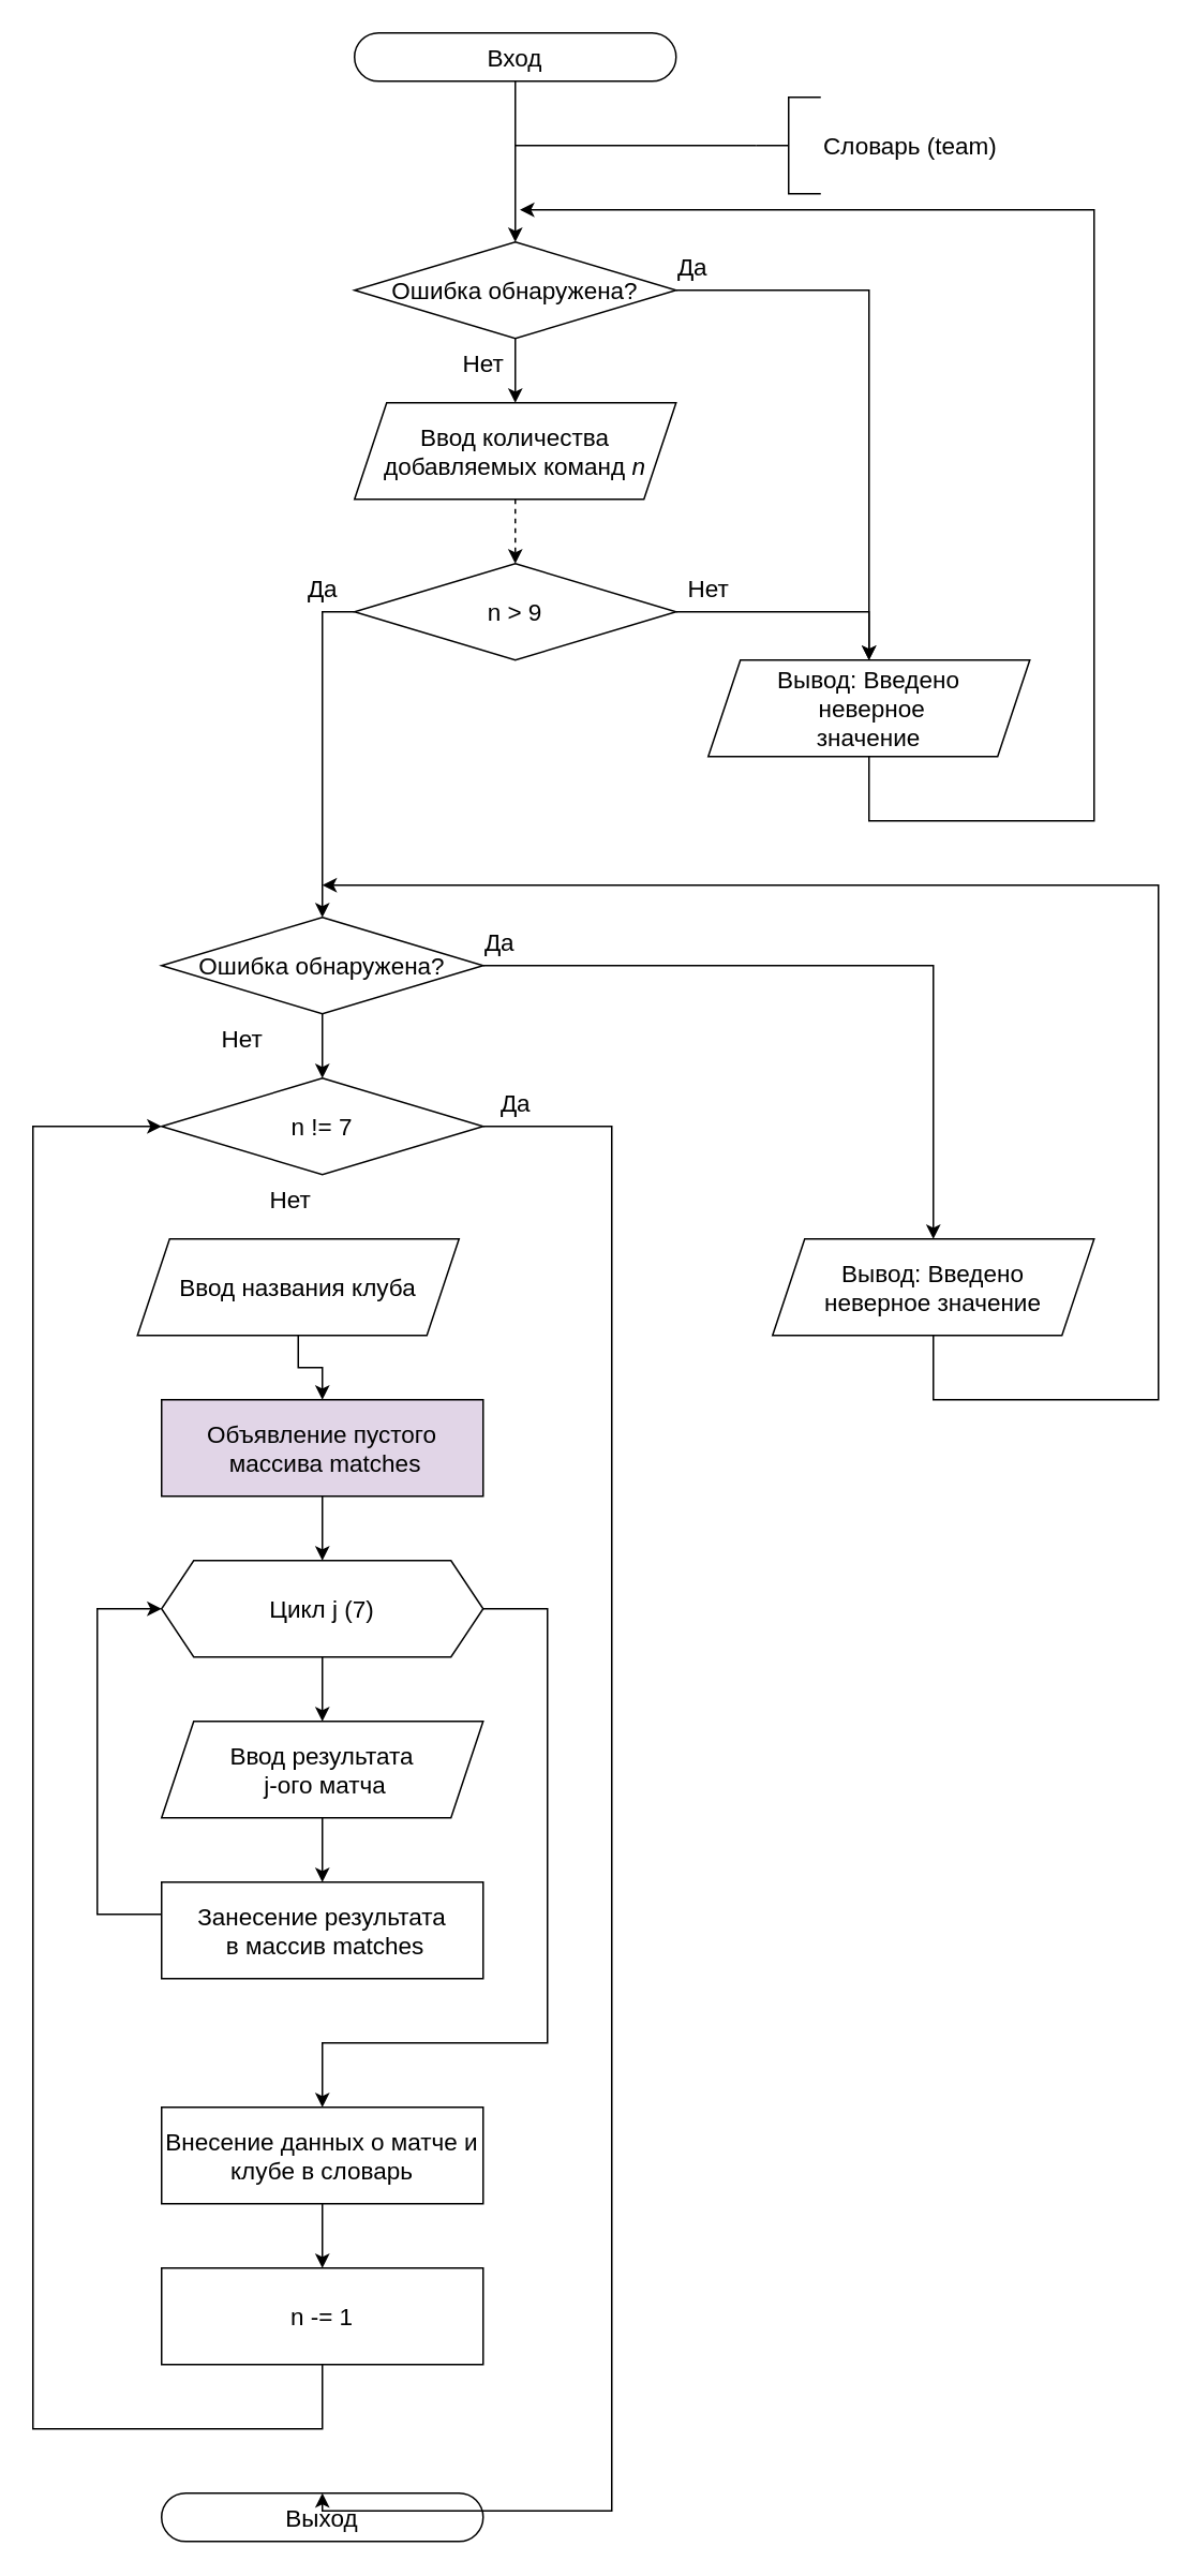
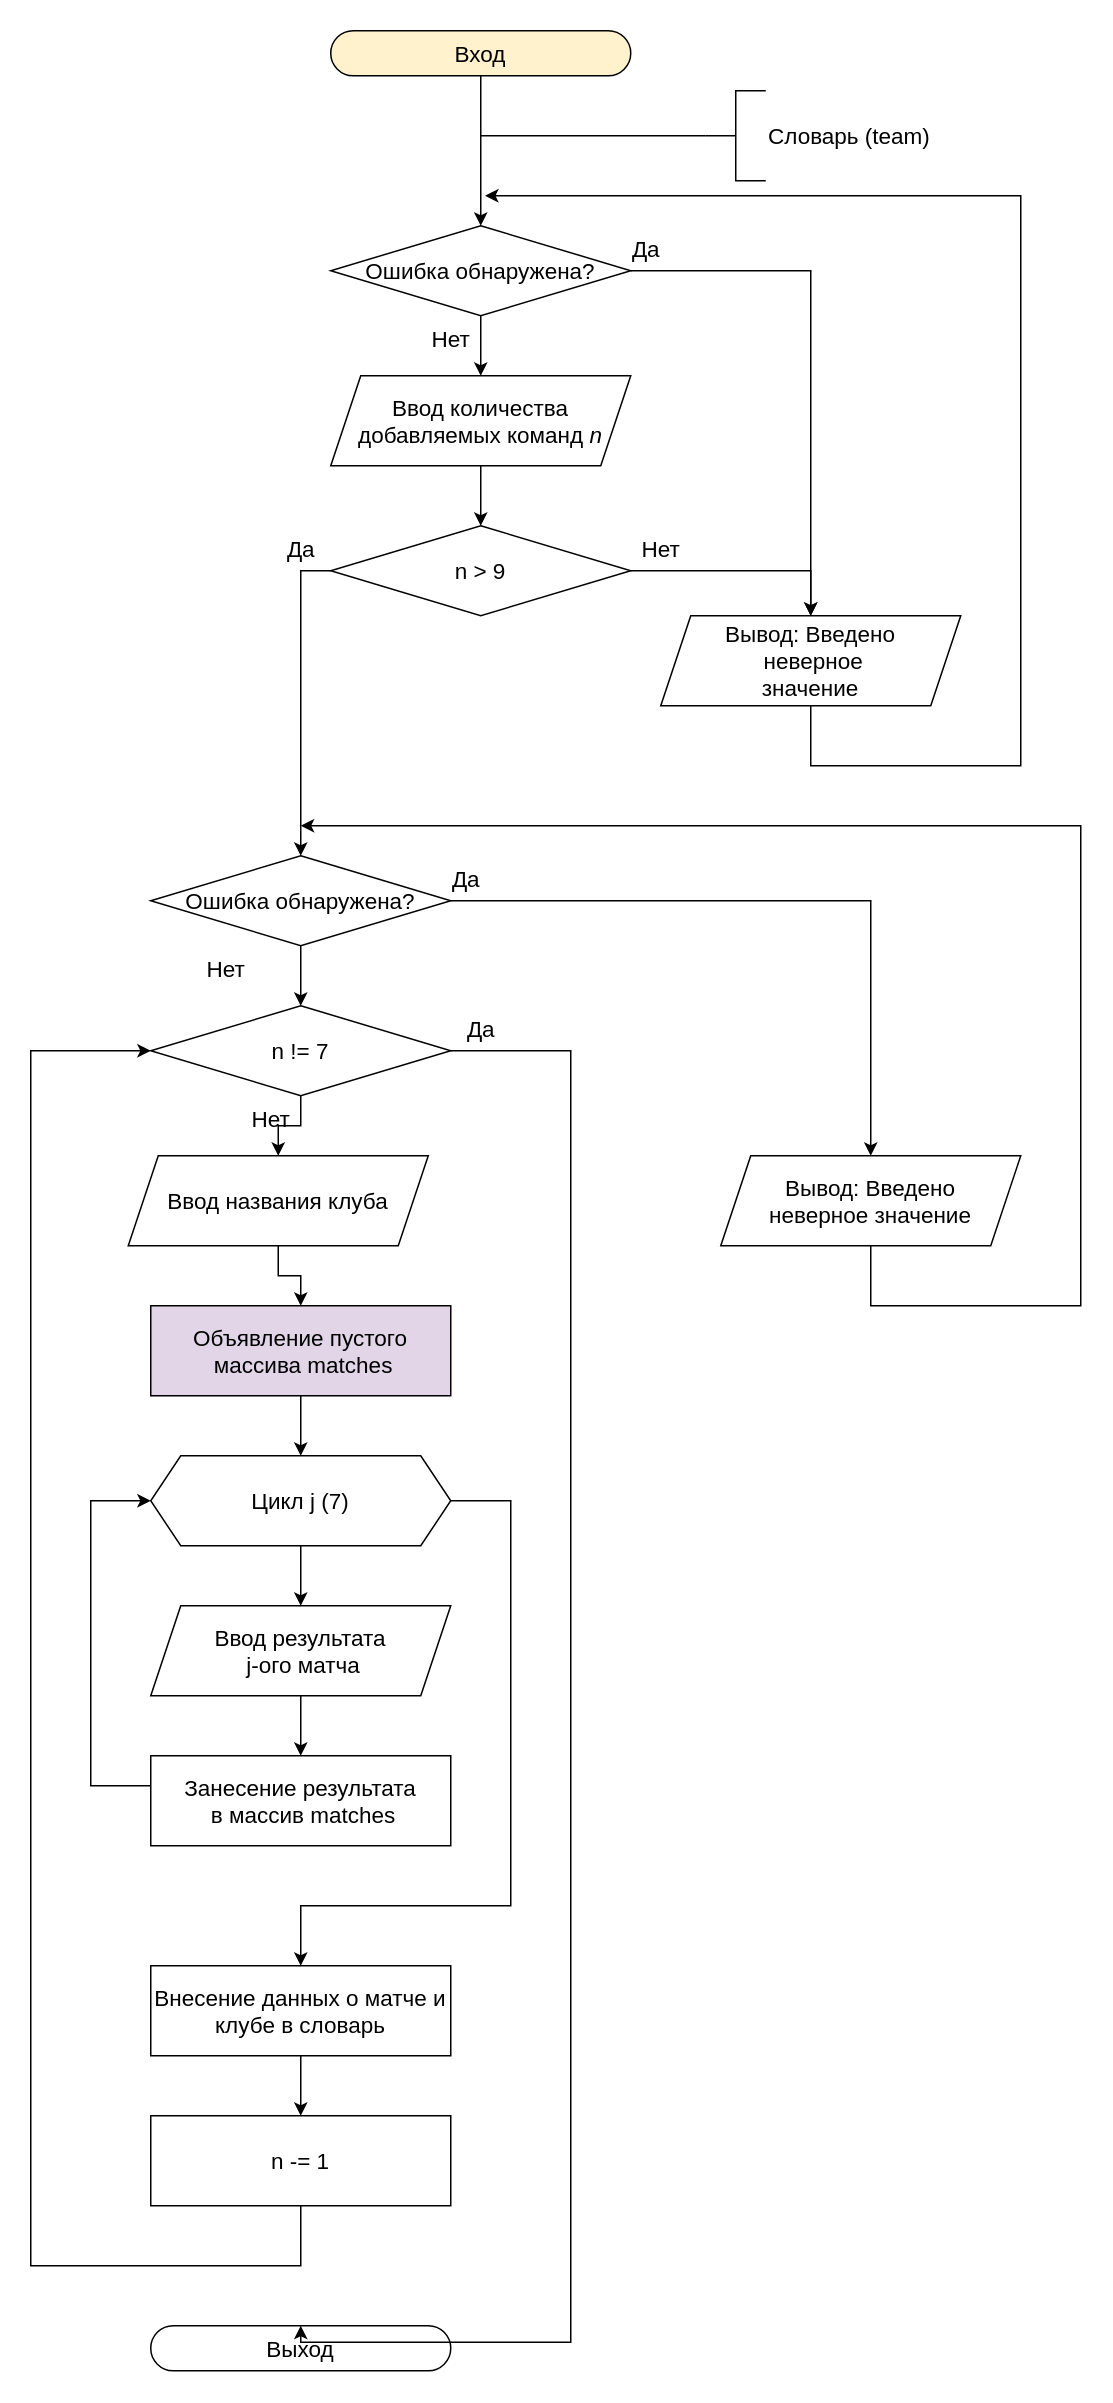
  <mxCell id="0" />
  <mxCell id="1" parent="0" />
  <mxCell id="2" style="edgeStyle=orthogonalEdgeStyle;rounded=0;orthogonalLoop=1;jettySize=auto;html=1;entryX=0.5;entryY=0;entryDx=0;entryDy=0;fontSize=15;" edge="1" parent="1" source="3" target="16"><mxGeometry relative="1" as="geometry" /></mxCell>
- <mxCell id="3" value="Вход" style="rounded=1;whiteSpace=wrap;html=1;arcSize=50;fontSize=15;" vertex="1" parent="1"><mxGeometry x="220" y="20" width="200" height="30" as="geometry" /></mxCell>
+ <mxCell id="3" value="Вход" style="rounded=1;whiteSpace=wrap;html=1;arcSize=50;fontSize=15;fillColor=#fff2cc;" vertex="1" parent="1"><mxGeometry x="220" y="20" width="200" height="30" as="geometry" /></mxCell>
  <mxCell id="4" style="edgeStyle=orthogonalEdgeStyle;rounded=0;orthogonalLoop=1;jettySize=auto;html=1;endArrow=none;endFill=0;fontSize=15;" edge="1" parent="1" source="5"><mxGeometry relative="1" as="geometry"><mxPoint x="320" y="90" as="targetPoint" /><Array as="points"><mxPoint x="400" y="90" /><mxPoint x="400" y="90" /></Array></mxGeometry></mxCell>
  <mxCell id="5" value="Словарь (team)" style="strokeWidth=1;html=1;shape=mxgraph.flowchart.annotation_2;align=left;labelPosition=right;pointerEvents=1;fontSize=15;" vertex="1" parent="1"><mxGeometry x="470" y="60" width="40" height="60" as="geometry" /></mxCell>
  <mxCell id="6" value="Выход" style="rounded=1;whiteSpace=wrap;html=1;arcSize=50;fontSize=15;" vertex="1" parent="1"><mxGeometry x="100" y="1550" width="200" height="30" as="geometry" /></mxCell>
  <mxCell id="7" style="edgeStyle=orthogonalEdgeStyle;rounded=0;orthogonalLoop=1;jettySize=auto;html=1;entryX=0.5;entryY=0;entryDx=0;entryDy=0;" edge="1" parent="1"><mxGeometry relative="1" as="geometry"><mxPoint x="320" y="310" as="sourcePoint" /></mxGeometry></mxCell>
  <mxCell id="8" style="edgeStyle=orthogonalEdgeStyle;rounded=0;orthogonalLoop=1;jettySize=auto;html=1;entryX=0.5;entryY=0;entryDx=0;entryDy=0;" edge="1" parent="1"><mxGeometry relative="1" as="geometry"><mxPoint x="320" y="410" as="sourcePoint" /></mxGeometry></mxCell>
  <mxCell id="9" style="edgeStyle=orthogonalEdgeStyle;rounded=0;orthogonalLoop=1;jettySize=auto;html=1;entryX=0.5;entryY=0;entryDx=0;entryDy=0;" edge="1" parent="1"><mxGeometry relative="1" as="geometry"><mxPoint x="320" y="510" as="sourcePoint" /></mxGeometry></mxCell>
  <mxCell id="10" style="edgeStyle=orthogonalEdgeStyle;rounded=0;orthogonalLoop=1;jettySize=auto;html=1;" edge="1" parent="1"><mxGeometry relative="1" as="geometry"><mxPoint x="320" y="610" as="sourcePoint" /></mxGeometry></mxCell>
  <mxCell id="11" style="edgeStyle=orthogonalEdgeStyle;rounded=0;orthogonalLoop=1;jettySize=auto;html=1;entryX=0.5;entryY=0;entryDx=0;entryDy=0;" edge="1" parent="1"><mxGeometry relative="1" as="geometry"><mxPoint x="320" y="710" as="sourcePoint" /></mxGeometry></mxCell>
  <mxCell id="12" style="edgeStyle=orthogonalEdgeStyle;rounded=0;orthogonalLoop=1;jettySize=auto;html=1;entryX=0.5;entryY=0;entryDx=0;entryDy=0;" edge="1" parent="1"><mxGeometry relative="1" as="geometry"><mxPoint x="320" y="810" as="sourcePoint" /></mxGeometry></mxCell>
  <mxCell id="13" style="edgeStyle=orthogonalEdgeStyle;rounded=0;orthogonalLoop=1;jettySize=auto;html=1;entryX=0;entryY=0.5;entryDx=0;entryDy=0;" edge="1" parent="1"><mxGeometry relative="1" as="geometry"><mxPoint x="220" y="680" as="targetPoint" /><Array as="points"><mxPoint x="320" y="930" /><mxPoint x="180" y="930" /><mxPoint x="180" y="680" /></Array></mxGeometry></mxCell>
  <mxCell id="14" style="edgeStyle=orthogonalEdgeStyle;rounded=0;orthogonalLoop=1;jettySize=auto;html=1;exitX=1;exitY=0.5;exitDx=0;exitDy=0;fontSize=15;" edge="1" parent="1" source="16" target="24"><mxGeometry relative="1" as="geometry" /></mxCell>
  <mxCell id="15" style="edgeStyle=orthogonalEdgeStyle;rounded=0;orthogonalLoop=1;jettySize=auto;html=1;entryX=0.5;entryY=0;entryDx=0;entryDy=0;fontSize=15;" edge="1" parent="1" source="16" target="18"><mxGeometry relative="1" as="geometry" /></mxCell>
  <mxCell id="16" value="Ошибка обнаружена?" style="rhombus;whiteSpace=wrap;html=1;fontSize=15;" vertex="1" parent="1"><mxGeometry x="220" y="150" width="200" height="60" as="geometry" /></mxCell>
- <mxCell id="17" style="edgeStyle=orthogonalEdgeStyle;rounded=0;orthogonalLoop=1;jettySize=auto;html=1;entryX=0.5;entryY=0;entryDx=0;entryDy=0;fontSize=15;dashed=1;" edge="1" parent="1" source="18" target="22"><mxGeometry relative="1" as="geometry" /></mxCell>
+ <mxCell id="17" style="edgeStyle=orthogonalEdgeStyle;rounded=0;orthogonalLoop=1;jettySize=auto;html=1;entryX=0.5;entryY=0;entryDx=0;entryDy=0;fontSize=15;" edge="1" parent="1" source="18" target="22"><mxGeometry relative="1" as="geometry" /></mxCell>
  <mxCell id="18" value="Ввод количества&lt;br style=&quot;font-size: 15px;&quot;&gt;добавляемых команд &lt;i style=&quot;font-size: 15px;&quot;&gt;n&lt;/i&gt;" style="shape=parallelogram;perimeter=parallelogramPerimeter;whiteSpace=wrap;html=1;fixedSize=1;fontSize=15;" vertex="1" parent="1"><mxGeometry x="220" y="250" width="200" height="60" as="geometry" /></mxCell>
  <mxCell id="19" value="Нет" style="text;html=1;align=center;verticalAlign=middle;resizable=0;points=[];autosize=1;strokeColor=none;fillColor=none;fontSize=15;" vertex="1" parent="1"><mxGeometry x="275" y="210" width="50" height="30" as="geometry" /></mxCell>
  <mxCell id="20" style="edgeStyle=orthogonalEdgeStyle;rounded=0;orthogonalLoop=1;jettySize=auto;html=1;entryX=0.5;entryY=0;entryDx=0;entryDy=0;fontSize=15;" edge="1" parent="1" source="22" target="24"><mxGeometry relative="1" as="geometry" /></mxCell>
  <mxCell id="21" style="edgeStyle=orthogonalEdgeStyle;rounded=0;orthogonalLoop=1;jettySize=auto;html=1;entryX=0.5;entryY=0;entryDx=0;entryDy=0;exitX=0;exitY=0.5;exitDx=0;exitDy=0;fontSize=15;" edge="1" parent="1" source="22" target="29"><mxGeometry relative="1" as="geometry" /></mxCell>
  <mxCell id="22" value="n &amp;gt; 9" style="rhombus;whiteSpace=wrap;html=1;fontSize=15;" vertex="1" parent="1"><mxGeometry x="220" y="350" width="200" height="60" as="geometry" /></mxCell>
  <mxCell id="23" style="edgeStyle=orthogonalEdgeStyle;rounded=0;orthogonalLoop=1;jettySize=auto;html=1;exitX=0.5;exitY=1;exitDx=0;exitDy=0;fontSize=15;" edge="1" parent="1" source="24"><mxGeometry relative="1" as="geometry"><mxPoint x="322.857" y="130" as="targetPoint" /><Array as="points"><mxPoint x="540" y="510" /><mxPoint x="680" y="510" /><mxPoint x="680" y="130" /></Array></mxGeometry></mxCell>
  <mxCell id="24" value="Вывод: Введено&lt;br style=&quot;font-size: 15px;&quot;&gt;&amp;nbsp;неверное&lt;br style=&quot;font-size: 15px;&quot;&gt;значение" style="shape=parallelogram;perimeter=parallelogramPerimeter;whiteSpace=wrap;html=1;fixedSize=1;fontSize=15;" vertex="1" parent="1"><mxGeometry x="440" y="410" width="200" height="60" as="geometry" /></mxCell>
  <mxCell id="25" value="Да" style="text;html=1;align=center;verticalAlign=middle;resizable=0;points=[];autosize=1;strokeColor=none;fillColor=none;fontSize=15;" vertex="1" parent="1"><mxGeometry x="410" y="150" width="40" height="30" as="geometry" /></mxCell>
  <mxCell id="26" value="Нет" style="text;html=1;align=center;verticalAlign=middle;resizable=0;points=[];autosize=1;strokeColor=none;fillColor=none;fontSize=15;" vertex="1" parent="1"><mxGeometry x="415" y="350" width="50" height="30" as="geometry" /></mxCell>
  <mxCell id="27" value="Да" style="text;html=1;align=center;verticalAlign=middle;resizable=0;points=[];autosize=1;strokeColor=none;fillColor=none;fontSize=15;" vertex="1" parent="1"><mxGeometry x="180" y="350" width="40" height="30" as="geometry" /></mxCell>
  <mxCell id="28" style="edgeStyle=orthogonalEdgeStyle;rounded=0;orthogonalLoop=1;jettySize=auto;html=1;entryX=0.5;entryY=0;entryDx=0;entryDy=0;fontSize=15;" edge="1" parent="1" source="29" target="50"><mxGeometry relative="1" as="geometry" /></mxCell>
  <mxCell id="29" value="Ошибка обнаружена?" style="rhombus;whiteSpace=wrap;html=1;fontSize=15;" vertex="1" parent="1"><mxGeometry x="100" y="570" width="200" height="60" as="geometry" /></mxCell>
  <mxCell id="30" value="Вывод: Введено &lt;br style=&quot;font-size: 15px;&quot;&gt;неверное значение" style="shape=parallelogram;perimeter=parallelogramPerimeter;whiteSpace=wrap;html=1;fixedSize=1;fontSize=15;" vertex="1" parent="1"><mxGeometry x="480" y="770" width="200" height="60" as="geometry" /></mxCell>
  <mxCell id="31" style="edgeStyle=orthogonalEdgeStyle;rounded=0;orthogonalLoop=1;jettySize=auto;html=1;fontSize=15;" edge="1" source="29" target="30" parent="1"><mxGeometry relative="1" as="geometry"><mxPoint x="340" y="600" as="sourcePoint" /><Array as="points"><mxPoint x="580" y="600" /></Array></mxGeometry></mxCell>
  <mxCell id="32" style="edgeStyle=orthogonalEdgeStyle;rounded=0;orthogonalLoop=1;jettySize=auto;html=1;exitX=0.5;exitY=1;exitDx=0;exitDy=0;fontSize=15;" edge="1" source="30" parent="1"><mxGeometry relative="1" as="geometry"><mxPoint x="200" y="550" as="targetPoint" /><Array as="points"><mxPoint x="580" y="870" /><mxPoint x="720" y="870" /><mxPoint x="720" y="550" /></Array></mxGeometry></mxCell>
  <mxCell id="33" value="Да" style="text;html=1;align=center;verticalAlign=middle;resizable=0;points=[];autosize=1;strokeColor=none;fillColor=none;fontSize=15;" vertex="1" parent="1"><mxGeometry x="290" y="570" width="40" height="30" as="geometry" /></mxCell>
  <mxCell id="34" value="Нет" style="text;html=1;align=center;verticalAlign=middle;resizable=0;points=[];autosize=1;strokeColor=none;fillColor=none;fontSize=15;" vertex="1" parent="1"><mxGeometry x="125" y="630" width="50" height="30" as="geometry" /></mxCell>
  <mxCell id="35" style="edgeStyle=orthogonalEdgeStyle;rounded=0;orthogonalLoop=1;jettySize=auto;html=1;fontSize=15;" edge="1" parent="1" source="36" target="38"><mxGeometry relative="1" as="geometry" /></mxCell>
  <mxCell id="36" value="Ввод названия клуба" style="shape=parallelogram;perimeter=parallelogramPerimeter;whiteSpace=wrap;html=1;fixedSize=1;fontSize=15;" vertex="1" parent="1"><mxGeometry x="85" y="770" width="200" height="60" as="geometry" /></mxCell>
  <mxCell id="37" style="edgeStyle=orthogonalEdgeStyle;rounded=0;orthogonalLoop=1;jettySize=auto;html=1;entryX=0.5;entryY=0;entryDx=0;entryDy=0;fontSize=15;" edge="1" parent="1" source="38" target="41"><mxGeometry relative="1" as="geometry" /></mxCell>
  <mxCell id="38" value="Объявление пустого&lt;br style=&quot;font-size: 15px;&quot;&gt;&amp;nbsp;массива matches" style="rounded=0;whiteSpace=wrap;html=1;fontSize=15;fillColor=#e1d5e7;" vertex="1" parent="1"><mxGeometry x="100" y="870" width="200" height="60" as="geometry" /></mxCell>
  <mxCell id="39" style="edgeStyle=orthogonalEdgeStyle;rounded=0;orthogonalLoop=1;jettySize=auto;html=1;entryX=0.5;entryY=0;entryDx=0;entryDy=0;fontSize=15;" edge="1" parent="1" source="41" target="43"><mxGeometry relative="1" as="geometry" /></mxCell>
  <mxCell id="40" style="edgeStyle=orthogonalEdgeStyle;rounded=0;orthogonalLoop=1;jettySize=auto;html=1;exitX=1;exitY=0.5;exitDx=0;exitDy=0;fontSize=15;" edge="1" parent="1" source="41" target="47"><mxGeometry relative="1" as="geometry"><Array as="points"><mxPoint x="340" y="1000" /><mxPoint x="340" y="1270" /><mxPoint x="200" y="1270" /></Array></mxGeometry></mxCell>
  <mxCell id="41" value="Цикл j (7)" style="shape=hexagon;perimeter=hexagonPerimeter2;whiteSpace=wrap;html=1;fixedSize=1;fontSize=15;" vertex="1" parent="1"><mxGeometry x="100" y="970" width="200" height="60" as="geometry" /></mxCell>
  <mxCell id="42" style="edgeStyle=orthogonalEdgeStyle;rounded=0;orthogonalLoop=1;jettySize=auto;html=1;entryX=0.5;entryY=0;entryDx=0;entryDy=0;fontSize=15;" edge="1" parent="1" source="43" target="45"><mxGeometry relative="1" as="geometry" /></mxCell>
  <mxCell id="43" value="Ввод результата&lt;br style=&quot;font-size: 15px;&quot;&gt;&amp;nbsp;j-ого матча" style="shape=parallelogram;perimeter=parallelogramPerimeter;whiteSpace=wrap;html=1;fixedSize=1;fontSize=15;" vertex="1" parent="1"><mxGeometry x="100" y="1070" width="200" height="60" as="geometry" /></mxCell>
  <mxCell id="44" style="edgeStyle=orthogonalEdgeStyle;rounded=0;orthogonalLoop=1;jettySize=auto;html=1;entryX=0;entryY=0.5;entryDx=0;entryDy=0;fontSize=15;" edge="1" parent="1" source="45" target="41"><mxGeometry relative="1" as="geometry"><Array as="points"><mxPoint x="200" y="1190" /><mxPoint x="60" y="1190" /><mxPoint x="60" y="920" /></Array></mxGeometry></mxCell>
  <mxCell id="45" value="Занесение результата&lt;br style=&quot;font-size: 15px;&quot;&gt;&amp;nbsp;в массив matches" style="rounded=0;whiteSpace=wrap;html=1;fontSize=15;" vertex="1" parent="1"><mxGeometry x="100" y="1170" width="200" height="60" as="geometry" /></mxCell>
  <mxCell id="46" style="edgeStyle=orthogonalEdgeStyle;rounded=0;orthogonalLoop=1;jettySize=auto;html=1;entryX=0.5;entryY=0;entryDx=0;entryDy=0;fontSize=15;" edge="1" parent="1" source="47" target="54"><mxGeometry relative="1" as="geometry" /></mxCell>
  <mxCell id="47" value="Внесение данных о матче и клубе в словарь" style="rounded=0;whiteSpace=wrap;html=1;fontSize=15;" vertex="1" parent="1"><mxGeometry x="100" y="1310" width="200" height="60" as="geometry" /></mxCell>
+ <mxCell id="48" style="edgeStyle=orthogonalEdgeStyle;rounded=0;orthogonalLoop=1;jettySize=auto;html=1;entryX=0.5;entryY=0;entryDx=0;entryDy=0;fontSize=15;" edge="1" parent="1" source="50" target="36"><mxGeometry relative="1" as="geometry" /></mxCell>
  <mxCell id="49" style="edgeStyle=orthogonalEdgeStyle;rounded=0;orthogonalLoop=1;jettySize=auto;html=1;entryX=0.5;entryY=0;entryDx=0;entryDy=0;fontSize=15;" edge="1" parent="1" source="50" target="6"><mxGeometry relative="1" as="geometry"><Array as="points"><mxPoint x="380" y="700" /><mxPoint x="380" y="1561" /></Array></mxGeometry></mxCell>
  <mxCell id="50" value="n != 7" style="rhombus;whiteSpace=wrap;html=1;fontSize=15;" vertex="1" parent="1"><mxGeometry x="100" y="670" width="200" height="60" as="geometry" /></mxCell>
  <mxCell id="51" value="Нет" style="text;html=1;align=center;verticalAlign=middle;resizable=0;points=[];autosize=1;strokeColor=none;fillColor=none;fontSize=15;" vertex="1" parent="1"><mxGeometry x="155" y="730" width="50" height="30" as="geometry" /></mxCell>
  <mxCell id="52" value="Да" style="text;html=1;align=center;verticalAlign=middle;resizable=0;points=[];autosize=1;strokeColor=none;fillColor=none;fontSize=15;" vertex="1" parent="1"><mxGeometry x="300" y="670" width="40" height="30" as="geometry" /></mxCell>
  <mxCell id="53" style="edgeStyle=orthogonalEdgeStyle;rounded=0;orthogonalLoop=1;jettySize=auto;html=1;entryX=0;entryY=0.5;entryDx=0;entryDy=0;fontSize=15;" edge="1" parent="1" source="54" target="50"><mxGeometry relative="1" as="geometry"><Array as="points"><mxPoint x="200" y="1510" /><mxPoint x="20" y="1510" /><mxPoint x="20" y="700" /></Array></mxGeometry></mxCell>
  <mxCell id="54" value="n -= 1" style="rounded=0;whiteSpace=wrap;html=1;fontSize=15;" vertex="1" parent="1"><mxGeometry x="100" y="1410" width="200" height="60" as="geometry" /></mxCell>
